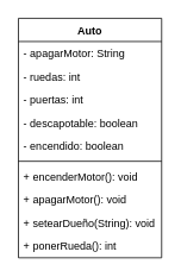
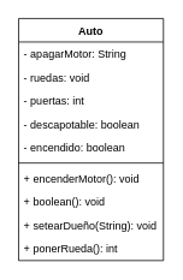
  <mxCell id="0" />
  <mxCell id="1" parent="0" />
  <mxCell id="2" value="Auto" style="swimlane;fontStyle=1;align=center;verticalAlign=top;childLayout=stackLayout;horizontal=1;startSize=26;horizontalStack=0;resizeParent=1;resizeParentMax=0;resizeLast=0;collapsible=1;marginBottom=0;" parent="1" vertex="1"><mxGeometry x="20" y="20" width="160" height="268" as="geometry" /></mxCell>
  <mxCell id="3" value="- apagarMotor: String" style="text;strokeColor=none;fillColor=none;align=left;verticalAlign=top;spacingLeft=4;spacingRight=4;overflow=hidden;rotatable=0;points=[[0,0.5],[1,0.5]];portConstraint=eastwest;" parent="2" vertex="1"><mxGeometry y="26" width="160" height="26" as="geometry" /></mxCell>
- <mxCell id="4" value="- ruedas: int" style="text;strokeColor=none;fillColor=none;align=left;verticalAlign=top;spacingLeft=4;spacingRight=4;overflow=hidden;rotatable=0;points=[[0,0.5],[1,0.5]];portConstraint=eastwest;" parent="2" vertex="1"><mxGeometry y="52" width="160" height="26" as="geometry" /></mxCell>
+ <mxCell id="4" value="- ruedas: void" style="text;strokeColor=none;fillColor=none;align=left;verticalAlign=top;spacingLeft=4;spacingRight=4;overflow=hidden;rotatable=0;points=[[0,0.5],[1,0.5]];portConstraint=eastwest;" parent="2" vertex="1"><mxGeometry y="52" width="160" height="26" as="geometry" /></mxCell>
  <mxCell id="5" value="- puertas: int" style="text;strokeColor=none;fillColor=none;align=left;verticalAlign=top;spacingLeft=4;spacingRight=4;overflow=hidden;rotatable=0;points=[[0,0.5],[1,0.5]];portConstraint=eastwest;" parent="2" vertex="1"><mxGeometry y="78" width="160" height="26" as="geometry" /></mxCell>
  <mxCell id="6" value="- descapotable: boolean" style="text;strokeColor=none;fillColor=none;align=left;verticalAlign=top;spacingLeft=4;spacingRight=4;overflow=hidden;rotatable=0;points=[[0,0.5],[1,0.5]];portConstraint=eastwest;" parent="2" vertex="1"><mxGeometry y="104" width="160" height="26" as="geometry" /></mxCell>
  <mxCell id="7" value="- encendido: boolean" style="text;strokeColor=none;fillColor=none;align=left;verticalAlign=top;spacingLeft=4;spacingRight=4;overflow=hidden;rotatable=0;points=[[0,0.5],[1,0.5]];portConstraint=eastwest;" parent="2" vertex="1"><mxGeometry y="130" width="160" height="26" as="geometry" /></mxCell>
  <mxCell id="8" value="" style="line;strokeWidth=1;fillColor=none;align=left;verticalAlign=middle;spacingTop=-1;spacingLeft=3;spacingRight=3;rotatable=0;labelPosition=right;points=[];portConstraint=eastwest;" parent="2" vertex="1"><mxGeometry y="156" width="160" height="8" as="geometry" /></mxCell>
  <mxCell id="9" value="+ encenderMotor(): void" style="text;strokeColor=none;fillColor=none;align=left;verticalAlign=top;spacingLeft=4;spacingRight=4;overflow=hidden;rotatable=0;points=[[0,0.5],[1,0.5]];portConstraint=eastwest;" parent="2" vertex="1"><mxGeometry y="164" width="160" height="26" as="geometry" /></mxCell>
- <mxCell id="10" value="+ apagarMotor(): void" style="text;strokeColor=none;fillColor=none;align=left;verticalAlign=top;spacingLeft=4;spacingRight=4;overflow=hidden;rotatable=0;points=[[0,0.5],[1,0.5]];portConstraint=eastwest;" parent="2" vertex="1"><mxGeometry y="190" width="160" height="26" as="geometry" /></mxCell>
+ <mxCell id="10" value="+ boolean(): void" style="text;strokeColor=none;fillColor=none;align=left;verticalAlign=top;spacingLeft=4;spacingRight=4;overflow=hidden;rotatable=0;points=[[0,0.5],[1,0.5]];portConstraint=eastwest;" parent="2" vertex="1"><mxGeometry y="190" width="160" height="26" as="geometry" /></mxCell>
  <mxCell id="11" value="+ setearDueño(String): void" style="text;strokeColor=none;fillColor=none;align=left;verticalAlign=top;spacingLeft=4;spacingRight=4;overflow=hidden;rotatable=0;points=[[0,0.5],[1,0.5]];portConstraint=eastwest;" parent="2" vertex="1"><mxGeometry y="216" width="160" height="26" as="geometry" /></mxCell>
  <mxCell id="12" value="+ ponerRueda(): int" style="text;strokeColor=none;fillColor=none;align=left;verticalAlign=top;spacingLeft=4;spacingRight=4;overflow=hidden;rotatable=0;points=[[0,0.5],[1,0.5]];portConstraint=eastwest;" parent="2" vertex="1"><mxGeometry y="242" width="160" height="26" as="geometry" /></mxCell>
